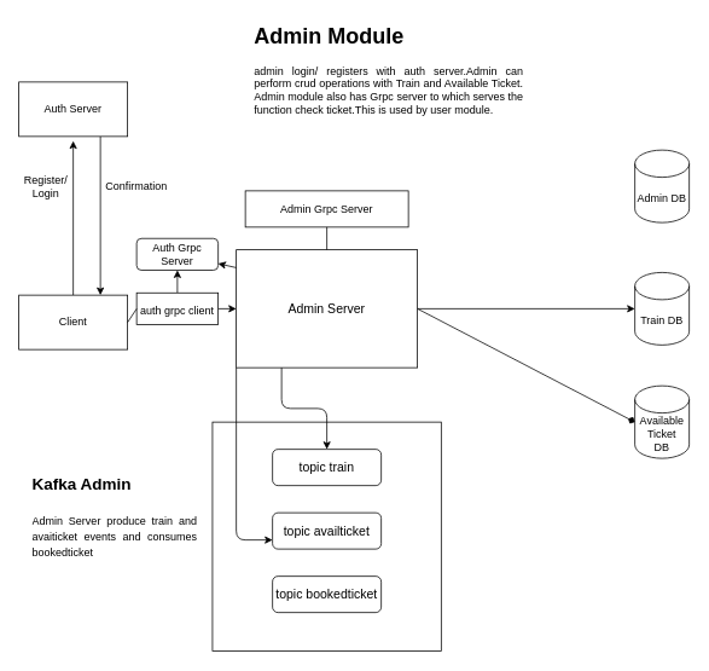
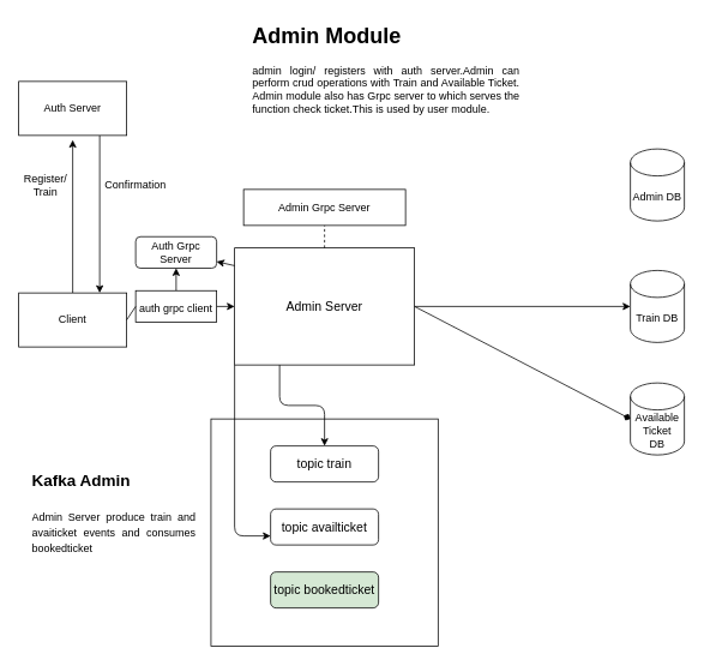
  <mxCell id="0" />
  <mxCell id="1" parent="0" />
  <mxCell id="2" value="Admin DB" style="shape=cylinder3;whiteSpace=wrap;html=1;boundedLbl=1;backgroundOutline=1;size=15;" vertex="1" parent="1"><mxGeometry x="700" y="165" width="60" height="80" as="geometry" /></mxCell>
  <mxCell id="3" value="Train DB" style="shape=cylinder3;whiteSpace=wrap;html=1;boundedLbl=1;backgroundOutline=1;size=15;" vertex="1" parent="1"><mxGeometry x="700" y="300" width="60" height="80" as="geometry" /></mxCell>
  <mxCell id="4" value="Available Ticket&lt;br&gt;DB" style="shape=cylinder3;whiteSpace=wrap;html=1;boundedLbl=1;backgroundOutline=1;size=15;" vertex="1" parent="1"><mxGeometry x="700" y="425" width="60" height="80" as="geometry" /></mxCell>
  <mxCell id="5" style="edgeStyle=none;html=1;exitX=1;exitY=0.5;exitDx=0;exitDy=0;" edge="1" parent="1" source="8" target="29"><mxGeometry relative="1" as="geometry" /></mxCell>
  <mxCell id="6" style="edgeStyle=none;html=1;exitX=1;exitY=0.5;exitDx=0;exitDy=0;entryX=0;entryY=0.5;entryDx=0;entryDy=0;entryPerimeter=0;endArrow=diamond;" edge="1" parent="1" source="8" target="4"><mxGeometry relative="1" as="geometry" /></mxCell>
  <mxCell id="7" style="edgeStyle=none;html=1;exitX=1;exitY=0.5;exitDx=0;exitDy=0;entryX=0;entryY=0.5;entryDx=0;entryDy=0;entryPerimeter=0;fontSize=14;" edge="1" parent="1" source="8" target="3"><mxGeometry relative="1" as="geometry" /></mxCell>
  <mxCell id="8" value="&lt;font style=&quot;font-size: 14px&quot;&gt;Admin Server&lt;/font&gt;" style="rounded=0;whiteSpace=wrap;html=1;" vertex="1" parent="1"><mxGeometry x="260" y="275" width="200" height="130" as="geometry" /></mxCell>
  <mxCell id="9" style="edgeStyle=none;html=1;exitX=1;exitY=0.5;exitDx=0;exitDy=0;entryX=0;entryY=0.5;entryDx=0;entryDy=0;startArrow=none;" edge="1" parent="1" source="27" target="8"><mxGeometry relative="1" as="geometry" /></mxCell>
  <mxCell id="10" style="edgeStyle=none;html=1;exitX=0.5;exitY=0;exitDx=0;exitDy=0;" edge="1" parent="1" source="11"><mxGeometry relative="1" as="geometry"><mxPoint x="80" y="155" as="targetPoint" /></mxGeometry></mxCell>
  <mxCell id="11" value="Client" style="rounded=0;whiteSpace=wrap;html=1;" vertex="1" parent="1"><mxGeometry x="20" y="325" width="120" height="60" as="geometry" /></mxCell>
  <mxCell id="12" style="edgeStyle=none;html=1;exitX=0.75;exitY=1;exitDx=0;exitDy=0;entryX=0.75;entryY=0;entryDx=0;entryDy=0;" edge="1" parent="1" source="13" target="11"><mxGeometry relative="1" as="geometry" /></mxCell>
  <mxCell id="13" value="Auth Server" style="rounded=0;whiteSpace=wrap;html=1;" vertex="1" parent="1"><mxGeometry x="20" y="90" width="120" height="60" as="geometry" /></mxCell>
- <mxCell id="14" value="Register/&lt;br&gt;Login" style="text;html=1;strokeColor=none;fillColor=none;align=center;verticalAlign=middle;whiteSpace=wrap;rounded=0;" vertex="1" parent="1"><mxGeometry x="20" y="190" width="60" height="30" as="geometry" /></mxCell>
+ <mxCell id="14" value="Register/&lt;br&gt;Train" style="text;html=1;strokeColor=none;fillColor=none;align=center;verticalAlign=middle;whiteSpace=wrap;rounded=0;" vertex="1" parent="1"><mxGeometry x="20" y="190" width="60" height="30" as="geometry" /></mxCell>
  <mxCell id="15" value="&lt;h1 style=&quot;text-align: justify&quot;&gt;Admin Module&lt;/h1&gt;&lt;div style=&quot;text-align: justify&quot;&gt;admin login/ registers with auth server.Admin can perform crud operations with Train and Available Ticket. Admin module also has Grpc server to which serves the function check ticket.&lt;span&gt;This is used by user module.&lt;/span&gt;&lt;/div&gt;" style="text;html=1;strokeColor=none;fillColor=none;spacing=5;spacingTop=-20;whiteSpace=wrap;overflow=hidden;rounded=0;" vertex="1" parent="1"><mxGeometry x="275" y="20" width="305" height="170" as="geometry" /></mxCell>
  <mxCell id="16" value="Confirmation" style="text;html=1;strokeColor=none;fillColor=none;align=center;verticalAlign=middle;whiteSpace=wrap;rounded=0;" vertex="1" parent="1"><mxGeometry x="120" y="190" width="60" height="30" as="geometry" /></mxCell>
  <mxCell id="17" value="" style="whiteSpace=wrap;html=1;aspect=fixed;" vertex="1" parent="1"><mxGeometry x="233.75" y="465" width="252.5" height="252.5" as="geometry" /></mxCell>
  <mxCell id="18" value="Admin Grpc Server" style="rounded=0;whiteSpace=wrap;html=1;" vertex="1" parent="1"><mxGeometry x="270" y="210" width="180" height="40" as="geometry" /></mxCell>
  <mxCell id="19" value="topic train" style="rounded=1;whiteSpace=wrap;html=1;fontSize=14;" vertex="1" parent="1"><mxGeometry x="300" y="495" width="120" height="40" as="geometry" /></mxCell>
  <mxCell id="20" value="topic availticket" style="rounded=1;whiteSpace=wrap;html=1;fontSize=14;" vertex="1" parent="1"><mxGeometry x="300" y="565" width="120" height="40" as="geometry" /></mxCell>
- <mxCell id="21" value="topic bookedticket" style="rounded=1;whiteSpace=wrap;html=1;fontSize=14;" vertex="1" parent="1"><mxGeometry x="300" y="635" width="120" height="40" as="geometry" /></mxCell>
- <mxCell id="22" value="" style="endArrow=none;html=1;fontSize=14;entryX=0.5;entryY=1;entryDx=0;entryDy=0;exitX=0.5;exitY=0;exitDx=0;exitDy=0;" edge="1" parent="1" source="8" target="18"><mxGeometry width="50" height="50" relative="1" as="geometry"><mxPoint x="400" y="295" as="sourcePoint" /><mxPoint x="450" y="245" as="targetPoint" /></mxGeometry></mxCell>
+ <mxCell id="21" value="topic bookedticket" style="rounded=1;whiteSpace=wrap;html=1;fontSize=14;fillColor=#d5e8d4;" vertex="1" parent="1"><mxGeometry x="300" y="635" width="120" height="40" as="geometry" /></mxCell>
+ <mxCell id="22" value="" style="endArrow=none;html=1;fontSize=14;entryX=0.5;entryY=1;entryDx=0;entryDy=0;exitX=0.5;exitY=0;exitDx=0;exitDy=0;dashed=1;" edge="1" parent="1" source="8" target="18"><mxGeometry width="50" height="50" relative="1" as="geometry"><mxPoint x="400" y="295" as="sourcePoint" /><mxPoint x="450" y="245" as="targetPoint" /></mxGeometry></mxCell>
  <mxCell id="23" value="&lt;h1 style=&quot;text-align: justify&quot;&gt;&lt;font style=&quot;font-size: 18px&quot;&gt;Kafka Admin&lt;/font&gt;&lt;/h1&gt;&lt;div style=&quot;text-align: justify&quot;&gt;&lt;font style=&quot;font-size: 12px&quot;&gt;Admin Server produce train and avaiticket events and consumes bookedticket&lt;/font&gt;&lt;/div&gt;" style="text;html=1;strokeColor=none;fillColor=none;spacing=5;spacingTop=-20;whiteSpace=wrap;overflow=hidden;rounded=0;fontSize=14;" vertex="1" parent="1"><mxGeometry x="30" y="505" width="190" height="140" as="geometry" /></mxCell>
  <mxCell id="24" style="edgeStyle=orthogonalEdgeStyle;html=1;exitX=0;exitY=1;exitDx=0;exitDy=0;entryX=0;entryY=0.75;entryDx=0;entryDy=0;fontSize=14;" edge="1" parent="1" source="8" target="20"><mxGeometry relative="1" as="geometry" /></mxCell>
  <mxCell id="25" style="edgeStyle=orthogonalEdgeStyle;html=1;exitX=0.25;exitY=1;exitDx=0;exitDy=0;fontSize=14;" edge="1" parent="1" source="8" target="19"><mxGeometry relative="1" as="geometry" /></mxCell>
  <mxCell id="26" style="edgeStyle=orthogonalEdgeStyle;html=1;exitX=0.5;exitY=0;exitDx=0;exitDy=0;entryX=0.5;entryY=1;entryDx=0;entryDy=0;fontSize=12;" edge="1" parent="1" source="27" target="29"><mxGeometry relative="1" as="geometry" /></mxCell>
  <mxCell id="27" value="&lt;span style=&quot;font-size: 12px&quot;&gt;auth grpc client&lt;/span&gt;" style="rounded=0;whiteSpace=wrap;html=1;fontSize=18;" vertex="1" parent="1"><mxGeometry x="150" y="322.5" width="90" height="35" as="geometry" /></mxCell>
  <mxCell id="28" value="" style="edgeStyle=none;html=1;exitX=1;exitY=0.5;exitDx=0;exitDy=0;entryX=0;entryY=0.5;entryDx=0;entryDy=0;endArrow=none;" edge="1" parent="1" source="11" target="27"><mxGeometry relative="1" as="geometry"><mxPoint x="140" y="340" as="sourcePoint" /><mxPoint x="260" y="340" as="targetPoint" /></mxGeometry></mxCell>
  <mxCell id="29" value="Auth Grpc Server" style="rounded=1;whiteSpace=wrap;html=1;fontSize=12;" vertex="1" parent="1"><mxGeometry x="150" y="262.5" width="90" height="35" as="geometry" /></mxCell>
